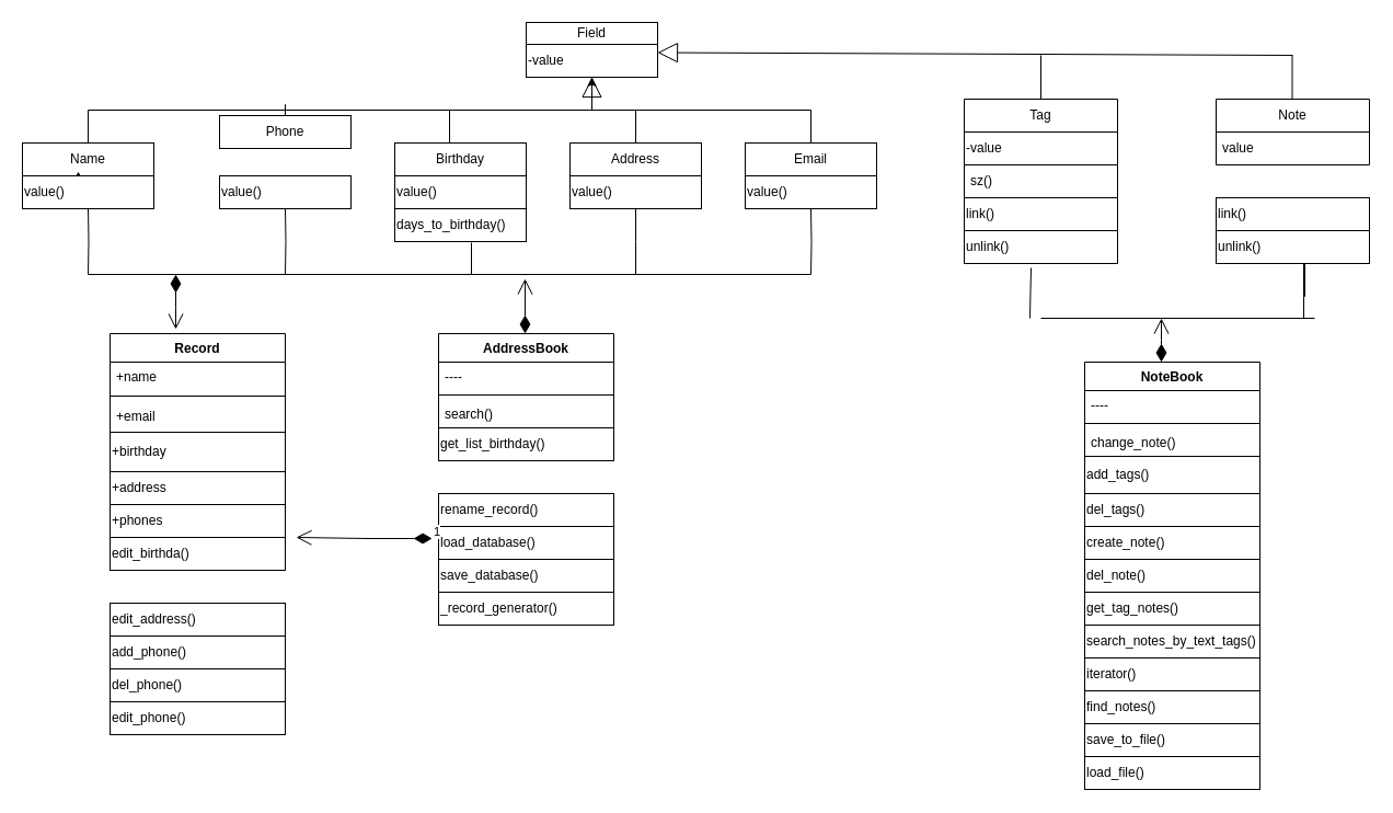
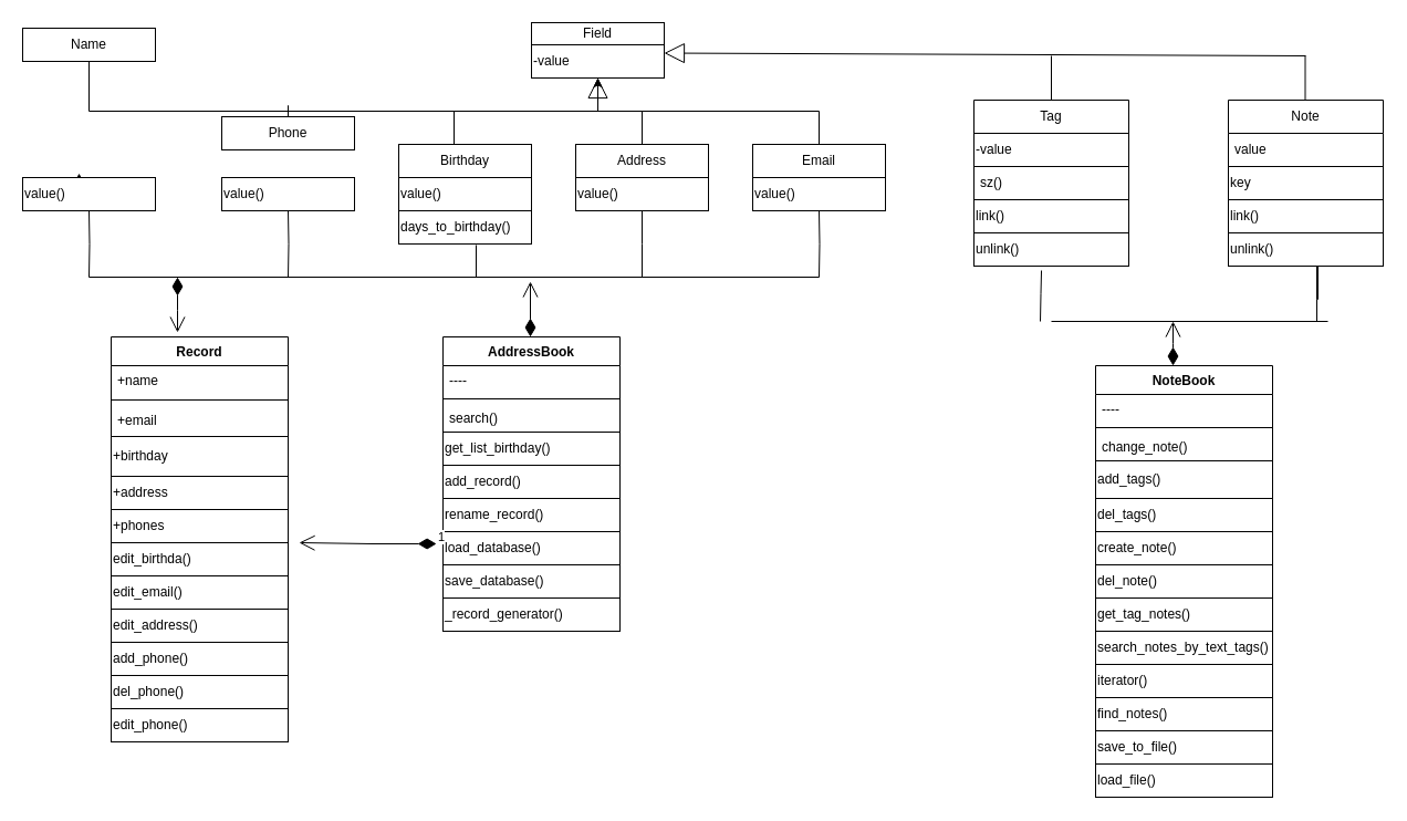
  <mxCell id="0" />
  <mxCell id="1" parent="0" />
  <mxCell id="2" value="Field" style="rounded=0;whiteSpace=wrap;html=1;" vertex="1" parent="1"><mxGeometry x="480" y="20" width="120" height="20" as="geometry" /></mxCell>
- <mxCell id="3" value="Name" style="rounded=0;whiteSpace=wrap;html=1;" vertex="1" parent="1"><mxGeometry x="20" y="130" width="120" height="30" as="geometry" /></mxCell>
+ <mxCell id="3" value="Name" style="rounded=0;whiteSpace=wrap;html=1;" vertex="1" parent="1"><mxGeometry x="20" y="25" width="120" height="30" as="geometry" /></mxCell>
  <mxCell id="4" style="edgeStyle=orthogonalEdgeStyle;rounded=0;orthogonalLoop=1;jettySize=auto;html=1;exitX=0.5;exitY=0;exitDx=0;exitDy=0;entryX=0.425;entryY=-0.133;entryDx=0;entryDy=0;entryPerimeter=0;" edge="1" parent="1" source="5" target="5"><mxGeometry relative="1" as="geometry" /></mxCell>
  <mxCell id="5" value="value()" style="rounded=0;whiteSpace=wrap;html=1;align=left;" vertex="1" parent="1"><mxGeometry x="20" y="160" width="120" height="30" as="geometry" /></mxCell>
  <mxCell id="6" value="Phone" style="rounded=0;whiteSpace=wrap;html=1;" vertex="1" parent="1"><mxGeometry x="200" y="105" width="120" height="30" as="geometry" /></mxCell>
  <mxCell id="7" value="value()" style="rounded=0;whiteSpace=wrap;html=1;align=left;" vertex="1" parent="1"><mxGeometry x="200" y="160" width="120" height="30" as="geometry" /></mxCell>
  <mxCell id="8" value="Birthday" style="rounded=0;whiteSpace=wrap;html=1;" vertex="1" parent="1"><mxGeometry x="360" y="130" width="120" height="30" as="geometry" /></mxCell>
  <mxCell id="9" value="value()" style="rounded=0;whiteSpace=wrap;html=1;align=left;" vertex="1" parent="1"><mxGeometry x="360" y="160" width="120" height="30" as="geometry" /></mxCell>
  <mxCell id="10" value="" style="edgeStyle=orthogonalEdgeStyle;rounded=0;orthogonalLoop=1;jettySize=auto;html=1;" edge="1" parent="1" source="11" target="12"><mxGeometry relative="1" as="geometry" /></mxCell>
  <mxCell id="11" value="Address" style="rounded=0;whiteSpace=wrap;html=1;" vertex="1" parent="1"><mxGeometry x="520" y="130" width="120" height="30" as="geometry" /></mxCell>
  <mxCell id="12" value="value()" style="whiteSpace=wrap;html=1;rounded=0;align=left;" vertex="1" parent="1"><mxGeometry x="520" y="160" width="120" height="30" as="geometry" /></mxCell>
  <mxCell id="13" value="Email" style="rounded=0;whiteSpace=wrap;html=1;" vertex="1" parent="1"><mxGeometry x="680" y="130" width="120" height="30" as="geometry" /></mxCell>
  <mxCell id="14" style="edgeStyle=orthogonalEdgeStyle;rounded=0;orthogonalLoop=1;jettySize=auto;html=1;exitX=0.5;exitY=1;exitDx=0;exitDy=0;" edge="1" parent="1"><mxGeometry relative="1" as="geometry"><mxPoint x="740" y="220" as="sourcePoint" /><mxPoint x="740" y="220" as="targetPoint" /></mxGeometry></mxCell>
  <mxCell id="15" style="edgeStyle=orthogonalEdgeStyle;rounded=0;orthogonalLoop=1;jettySize=auto;html=1;exitX=0.5;exitY=1;exitDx=0;exitDy=0;" edge="1" parent="1"><mxGeometry relative="1" as="geometry"><mxPoint x="740" y="220" as="sourcePoint" /><mxPoint x="740" y="220" as="targetPoint" /></mxGeometry></mxCell>
  <mxCell id="16" value="value()" style="rounded=0;whiteSpace=wrap;html=1;align=left;" vertex="1" parent="1"><mxGeometry x="680" y="160" width="120" height="30" as="geometry" /></mxCell>
  <mxCell id="17" value="" style="endArrow=none;html=1;rounded=0;" edge="1" parent="1"><mxGeometry width="50" height="50" relative="1" as="geometry"><mxPoint x="80" y="100" as="sourcePoint" /><mxPoint x="740" y="100" as="targetPoint" /><Array as="points" /></mxGeometry></mxCell>
  <mxCell id="18" value="-value" style="rounded=0;whiteSpace=wrap;html=1;align=left;" vertex="1" parent="1"><mxGeometry x="480" y="40" width="120" height="30" as="geometry" /></mxCell>
  <mxCell id="19" value="" style="endArrow=classic;html=1;rounded=0;" edge="1" parent="1"><mxGeometry width="50" height="50" relative="1" as="geometry"><mxPoint x="540" y="100" as="sourcePoint" /><mxPoint x="540" y="70" as="targetPoint" /><Array as="points" /></mxGeometry></mxCell>
  <mxCell id="20" value="days_to_birthday()" style="rounded=0;whiteSpace=wrap;html=1;align=left;" vertex="1" parent="1"><mxGeometry x="360" y="190" width="120" height="30" as="geometry" /></mxCell>
  <mxCell id="21" value="Tag" style="swimlane;fontStyle=0;childLayout=stackLayout;horizontal=1;startSize=30;horizontalStack=0;resizeParent=1;resizeParentMax=0;resizeLast=0;collapsible=1;marginBottom=0;whiteSpace=wrap;html=1;" vertex="1" parent="1"><mxGeometry x="880" y="90" width="140" height="90" as="geometry" /></mxCell>
  <mxCell id="22" value="-value" style="text;strokeColor=none;fillColor=none;align=left;verticalAlign=middle;spacingLeft=4;spacingRight=4;overflow=hidden;points=[[0,0.5],[1,0.5]];portConstraint=eastwest;rotatable=0;whiteSpace=wrap;html=1;" vertex="1" parent="21"><mxGeometry y="30" width="140" height="30" as="geometry" /></mxCell>
  <mxCell id="23" value="sz()" style="text;strokeColor=none;fillColor=none;align=left;verticalAlign=middle;spacingLeft=4;spacingRight=4;overflow=hidden;points=[[0,0.5],[1,0.5]];portConstraint=eastwest;rotatable=0;whiteSpace=wrap;html=1;" vertex="1" parent="21"><mxGeometry y="60" width="140" height="30" as="geometry" /></mxCell>
  <mxCell id="24" value="" style="endArrow=none;html=1;edgeStyle=orthogonalEdgeStyle;rounded=0;exitX=0.5;exitY=0;exitDx=0;exitDy=0;" edge="1" parent="21" source="21"><mxGeometry relative="1" as="geometry"><mxPoint x="-10" y="-0.5" as="sourcePoint" /><mxPoint x="70" y="-40" as="targetPoint" /></mxGeometry></mxCell>
  <mxCell id="25" value="Note" style="swimlane;fontStyle=0;childLayout=stackLayout;horizontal=1;startSize=30;horizontalStack=0;resizeParent=1;resizeParentMax=0;resizeLast=0;collapsible=1;marginBottom=0;whiteSpace=wrap;html=1;" vertex="1" parent="1"><mxGeometry x="1110" y="90" width="140" height="60" as="geometry" /></mxCell>
  <mxCell id="26" value="value" style="text;strokeColor=none;fillColor=none;align=left;verticalAlign=middle;spacingLeft=4;spacingRight=4;overflow=hidden;points=[[0,0.5],[1,0.5]];portConstraint=eastwest;rotatable=0;whiteSpace=wrap;html=1;" vertex="1" parent="25"><mxGeometry y="30" width="140" height="30" as="geometry" /></mxCell>
  <mxCell id="27" value="-value" style="rounded=0;whiteSpace=wrap;html=1;align=left;" vertex="1" parent="1"><mxGeometry x="880" y="120" width="140" height="30" as="geometry" /></mxCell>
  <mxCell id="28" value="link()" style="rounded=0;whiteSpace=wrap;html=1;align=left;" vertex="1" parent="1"><mxGeometry x="880" y="180" width="140" height="30" as="geometry" /></mxCell>
  <mxCell id="29" value="unlink()" style="rounded=0;whiteSpace=wrap;html=1;align=left;" vertex="1" parent="1"><mxGeometry x="880" y="210" width="140" height="30" as="geometry" /></mxCell>
+ <mxCell id="30" value="key" style="rounded=0;whiteSpace=wrap;html=1;align=left;" vertex="1" parent="1"><mxGeometry x="1110" y="150" width="140" height="30" as="geometry" /></mxCell>
  <mxCell id="31" value="link()" style="rounded=0;whiteSpace=wrap;html=1;align=left;" vertex="1" parent="1"><mxGeometry x="1110" y="180" width="140" height="30" as="geometry" /></mxCell>
  <mxCell id="32" value="unlink()" style="rounded=0;whiteSpace=wrap;html=1;align=left;" vertex="1" parent="1"><mxGeometry x="1110" y="210" width="140" height="30" as="geometry" /></mxCell>
  <mxCell id="33" value="" style="endArrow=block;endSize=16;endFill=0;html=1;rounded=0;entryX=0.5;entryY=1;entryDx=0;entryDy=0;" edge="1" parent="1" target="18"><mxGeometry width="160" relative="1" as="geometry"><mxPoint x="540" y="100" as="sourcePoint" /><mxPoint x="590" y="100" as="targetPoint" /></mxGeometry></mxCell>
  <mxCell id="34" value="" style="endArrow=block;endSize=16;endFill=0;html=1;rounded=0;entryX=1;entryY=0.25;entryDx=0;entryDy=0;" edge="1" parent="1" target="18"><mxGeometry width="160" relative="1" as="geometry"><mxPoint x="1180" y="50" as="sourcePoint" /><mxPoint x="630" y="50" as="targetPoint" /></mxGeometry></mxCell>
  <mxCell id="35" value="" style="endArrow=none;html=1;edgeStyle=orthogonalEdgeStyle;rounded=0;" edge="1" parent="1"><mxGeometry relative="1" as="geometry"><mxPoint x="1179.5" y="90" as="sourcePoint" /><mxPoint x="1179.5" y="50" as="targetPoint" /><Array as="points"><mxPoint x="1179.5" y="90" /></Array></mxGeometry></mxCell>
  <mxCell id="36" value="" style="endArrow=none;html=1;edgeStyle=orthogonalEdgeStyle;rounded=0;" edge="1" parent="1" source="3"><mxGeometry relative="1" as="geometry"><mxPoint x="80" y="-30" as="sourcePoint" /><mxPoint x="80" y="100" as="targetPoint" /></mxGeometry></mxCell>
  <mxCell id="37" value="" style="endArrow=none;html=1;edgeStyle=orthogonalEdgeStyle;rounded=0;" edge="1" parent="1" source="6"><mxGeometry relative="1" as="geometry"><mxPoint x="260" y="-30" as="sourcePoint" /><mxPoint x="260" y="100" as="targetPoint" /></mxGeometry></mxCell>
  <mxCell id="38" value="" style="endArrow=none;html=1;edgeStyle=orthogonalEdgeStyle;rounded=0;" edge="1" parent="1"><mxGeometry relative="1" as="geometry"><mxPoint x="410" y="130" as="sourcePoint" /><mxPoint x="410" y="100" as="targetPoint" /><Array as="points"><mxPoint x="410" y="130" /></Array></mxGeometry></mxCell>
  <mxCell id="39" value="" style="endArrow=none;html=1;edgeStyle=orthogonalEdgeStyle;rounded=0;exitX=0.5;exitY=0;exitDx=0;exitDy=0;" edge="1" parent="1" source="11"><mxGeometry relative="1" as="geometry"><mxPoint x="580" y="120" as="sourcePoint" /><mxPoint x="580" y="100" as="targetPoint" /><Array as="points" /></mxGeometry></mxCell>
  <mxCell id="40" value="" style="endArrow=none;html=1;edgeStyle=orthogonalEdgeStyle;rounded=0;" edge="1" parent="1"><mxGeometry relative="1" as="geometry"><mxPoint x="740" y="130" as="sourcePoint" /><mxPoint x="740" y="100" as="targetPoint" /></mxGeometry></mxCell>
  <mxCell id="41" value="Record" style="swimlane;fontStyle=1;align=center;verticalAlign=top;childLayout=stackLayout;horizontal=1;startSize=26;horizontalStack=0;resizeParent=1;resizeParentMax=0;resizeLast=0;collapsible=1;marginBottom=0;whiteSpace=wrap;html=1;" vertex="1" parent="1"><mxGeometry x="100" y="304" width="160" height="90" as="geometry" /></mxCell>
  <mxCell id="42" value="+name" style="text;strokeColor=none;fillColor=none;align=left;verticalAlign=top;spacingLeft=4;spacingRight=4;overflow=hidden;rotatable=0;points=[[0,0.5],[1,0.5]];portConstraint=eastwest;whiteSpace=wrap;html=1;" vertex="1" parent="41"><mxGeometry y="26" width="160" height="26" as="geometry" /></mxCell>
  <mxCell id="43" value="" style="line;strokeWidth=1;fillColor=none;align=left;verticalAlign=middle;spacingTop=-1;spacingLeft=3;spacingRight=3;rotatable=0;labelPosition=right;points=[];portConstraint=eastwest;strokeColor=inherit;" vertex="1" parent="41"><mxGeometry y="52" width="160" height="10" as="geometry" /></mxCell>
  <mxCell id="44" value="+email" style="text;strokeColor=none;fillColor=none;align=left;verticalAlign=top;spacingLeft=4;spacingRight=4;overflow=hidden;rotatable=0;points=[[0,0.5],[1,0.5]];portConstraint=eastwest;whiteSpace=wrap;html=1;" vertex="1" parent="41"><mxGeometry y="62" width="160" height="28" as="geometry" /></mxCell>
  <mxCell id="45" value="+birthday" style="html=1;whiteSpace=wrap;align=left;" vertex="1" parent="1"><mxGeometry x="100" y="394" width="160" height="36" as="geometry" /></mxCell>
  <mxCell id="46" value="+address" style="html=1;whiteSpace=wrap;align=left;" vertex="1" parent="1"><mxGeometry x="100" y="430" width="160" height="30" as="geometry" /></mxCell>
  <mxCell id="47" value="+phones" style="html=1;whiteSpace=wrap;align=left;" vertex="1" parent="1"><mxGeometry x="100" y="460" width="160" height="30" as="geometry" /></mxCell>
  <mxCell id="48" value="edit_birthda()" style="html=1;whiteSpace=wrap;align=left;" vertex="1" parent="1"><mxGeometry x="100" y="490" width="160" height="30" as="geometry" /></mxCell>
+ <mxCell id="49" value="edit_email()" style="html=1;whiteSpace=wrap;align=left;" vertex="1" parent="1"><mxGeometry x="100" y="520" width="160" height="30" as="geometry" /></mxCell>
  <mxCell id="50" value="edit_address()" style="html=1;whiteSpace=wrap;align=left;" vertex="1" parent="1"><mxGeometry x="100" y="550" width="160" height="30" as="geometry" /></mxCell>
  <mxCell id="51" value="add_phone()" style="html=1;whiteSpace=wrap;align=left;" vertex="1" parent="1"><mxGeometry x="100" y="580" width="160" height="30" as="geometry" /></mxCell>
  <mxCell id="52" value="del_phone()" style="html=1;whiteSpace=wrap;align=left;" vertex="1" parent="1"><mxGeometry x="100" y="610" width="160" height="30" as="geometry" /></mxCell>
  <mxCell id="53" value="edit_phone()" style="html=1;whiteSpace=wrap;align=left;" vertex="1" parent="1"><mxGeometry x="100" y="640" width="160" height="30" as="geometry" /></mxCell>
  <mxCell id="54" value="AddressBook" style="swimlane;fontStyle=1;align=center;verticalAlign=top;childLayout=stackLayout;horizontal=1;startSize=26;horizontalStack=0;resizeParent=1;resizeParentMax=0;resizeLast=0;collapsible=1;marginBottom=0;whiteSpace=wrap;html=1;" vertex="1" parent="1"><mxGeometry x="400" y="304" width="160" height="86" as="geometry" /></mxCell>
  <mxCell id="55" value="----" style="text;strokeColor=none;fillColor=none;align=left;verticalAlign=top;spacingLeft=4;spacingRight=4;overflow=hidden;rotatable=0;points=[[0,0.5],[1,0.5]];portConstraint=eastwest;whiteSpace=wrap;html=1;" vertex="1" parent="54"><mxGeometry y="26" width="160" height="26" as="geometry" /></mxCell>
  <mxCell id="56" value="" style="line;strokeWidth=1;fillColor=none;align=left;verticalAlign=middle;spacingTop=-1;spacingLeft=3;spacingRight=3;rotatable=0;labelPosition=right;points=[];portConstraint=eastwest;strokeColor=inherit;" vertex="1" parent="54"><mxGeometry y="52" width="160" height="8" as="geometry" /></mxCell>
  <mxCell id="57" value="search()" style="text;strokeColor=none;fillColor=none;align=left;verticalAlign=top;spacingLeft=4;spacingRight=4;overflow=hidden;rotatable=0;points=[[0,0.5],[1,0.5]];portConstraint=eastwest;whiteSpace=wrap;html=1;" vertex="1" parent="54"><mxGeometry y="60" width="160" height="26" as="geometry" /></mxCell>
  <mxCell id="58" value="get_list_birthday()" style="html=1;whiteSpace=wrap;align=left;" vertex="1" parent="1"><mxGeometry x="400" y="390" width="160" height="30" as="geometry" /></mxCell>
+ <mxCell id="59" value="add_record()" style="html=1;whiteSpace=wrap;align=left;" vertex="1" parent="1"><mxGeometry x="400" y="420" width="160" height="30" as="geometry" /></mxCell>
  <mxCell id="60" value="rename_record()" style="html=1;whiteSpace=wrap;align=left;" vertex="1" parent="1"><mxGeometry x="400" y="450" width="160" height="30" as="geometry" /></mxCell>
  <mxCell id="61" value="load_database()" style="html=1;whiteSpace=wrap;align=left;" vertex="1" parent="1"><mxGeometry x="400" y="480" width="160" height="30" as="geometry" /></mxCell>
  <mxCell id="62" value="save_database()" style="html=1;whiteSpace=wrap;align=left;" vertex="1" parent="1"><mxGeometry x="400" y="510" width="160" height="30" as="geometry" /></mxCell>
  <mxCell id="63" value="NoteBook" style="swimlane;fontStyle=1;align=center;verticalAlign=top;childLayout=stackLayout;horizontal=1;startSize=26;horizontalStack=0;resizeParent=1;resizeParentMax=0;resizeLast=0;collapsible=1;marginBottom=0;whiteSpace=wrap;html=1;" vertex="1" parent="1"><mxGeometry x="990" y="330" width="160" height="120" as="geometry" /></mxCell>
  <mxCell id="64" value="----" style="text;strokeColor=none;fillColor=none;align=left;verticalAlign=top;spacingLeft=4;spacingRight=4;overflow=hidden;rotatable=0;points=[[0,0.5],[1,0.5]];portConstraint=eastwest;whiteSpace=wrap;html=1;" vertex="1" parent="63"><mxGeometry y="26" width="160" height="26" as="geometry" /></mxCell>
  <mxCell id="65" value="" style="line;strokeWidth=1;fillColor=none;align=left;verticalAlign=middle;spacingTop=-1;spacingLeft=3;spacingRight=3;rotatable=0;labelPosition=right;points=[];portConstraint=eastwest;strokeColor=inherit;" vertex="1" parent="63"><mxGeometry y="52" width="160" height="8" as="geometry" /></mxCell>
  <mxCell id="66" value="change_note()" style="text;strokeColor=none;fillColor=none;align=left;verticalAlign=top;spacingLeft=4;spacingRight=4;overflow=hidden;rotatable=0;points=[[0,0.5],[1,0.5]];portConstraint=eastwest;whiteSpace=wrap;html=1;" vertex="1" parent="63"><mxGeometry y="60" width="160" height="26" as="geometry" /></mxCell>
  <mxCell id="67" value="add_tags()" style="html=1;whiteSpace=wrap;align=left;" vertex="1" parent="63"><mxGeometry y="86" width="160" height="34" as="geometry" /></mxCell>
  <mxCell id="68" value="del_tags()" style="html=1;whiteSpace=wrap;align=left;" vertex="1" parent="1"><mxGeometry x="990" y="450" width="160" height="30" as="geometry" /></mxCell>
  <mxCell id="69" value="create_note()" style="html=1;whiteSpace=wrap;align=left;" vertex="1" parent="1"><mxGeometry x="990" y="480" width="160" height="30" as="geometry" /></mxCell>
  <mxCell id="70" value="del_note()" style="html=1;whiteSpace=wrap;align=left;" vertex="1" parent="1"><mxGeometry x="990" y="510" width="160" height="30" as="geometry" /></mxCell>
  <mxCell id="71" value="get_tag_notes()" style="html=1;whiteSpace=wrap;align=left;" vertex="1" parent="1"><mxGeometry x="990" y="540" width="160" height="30" as="geometry" /></mxCell>
  <mxCell id="72" value="search_notes_by_text_tags()" style="html=1;whiteSpace=wrap;align=left;" vertex="1" parent="1"><mxGeometry x="990" y="570" width="160" height="30" as="geometry" /></mxCell>
  <mxCell id="73" value="iterator()" style="html=1;whiteSpace=wrap;align=left;" vertex="1" parent="1"><mxGeometry x="990" y="600" width="160" height="30" as="geometry" /></mxCell>
  <mxCell id="74" value="find_notes()" style="html=1;whiteSpace=wrap;align=left;" vertex="1" parent="1"><mxGeometry x="990" y="630" width="160" height="30" as="geometry" /></mxCell>
  <mxCell id="75" value="save_to_file()" style="html=1;whiteSpace=wrap;align=left;" vertex="1" parent="1"><mxGeometry x="990" y="660" width="160" height="30" as="geometry" /></mxCell>
  <mxCell id="76" value="load_file()" style="html=1;whiteSpace=wrap;align=left;" vertex="1" parent="1"><mxGeometry x="990" y="690" width="160" height="30" as="geometry" /></mxCell>
  <mxCell id="77" value="_record_generator()" style="html=1;whiteSpace=wrap;align=left;" vertex="1" parent="1"><mxGeometry x="400" y="540" width="160" height="30" as="geometry" /></mxCell>
  <mxCell id="78" value="" style="endArrow=open;html=1;endSize=12;startArrow=diamondThin;startSize=14;startFill=1;edgeStyle=orthogonalEdgeStyle;align=left;verticalAlign=bottom;rounded=0;" edge="1" parent="1"><mxGeometry x="-1" y="3" relative="1" as="geometry"><mxPoint x="479" y="304" as="sourcePoint" /><mxPoint x="479" y="254" as="targetPoint" /></mxGeometry></mxCell>
  <mxCell id="79" value="" style="endArrow=none;html=1;edgeStyle=orthogonalEdgeStyle;rounded=0;" edge="1" parent="1"><mxGeometry relative="1" as="geometry"><mxPoint x="80" y="250" as="sourcePoint" /><mxPoint x="740" y="250" as="targetPoint" /></mxGeometry></mxCell>
  <mxCell id="80" value="" style="endArrow=none;html=1;edgeStyle=orthogonalEdgeStyle;rounded=0;entryX=0.5;entryY=1;entryDx=0;entryDy=0;" edge="1" parent="1" target="16"><mxGeometry relative="1" as="geometry"><mxPoint x="740" y="250" as="sourcePoint" /><mxPoint x="820" y="250" as="targetPoint" /></mxGeometry></mxCell>
  <mxCell id="81" value="" style="endArrow=none;html=1;edgeStyle=orthogonalEdgeStyle;rounded=0;entryX=0.5;entryY=1;entryDx=0;entryDy=0;" edge="1" parent="1" target="5"><mxGeometry relative="1" as="geometry"><mxPoint x="80" y="250" as="sourcePoint" /><mxPoint y="230" as="targetPoint" x="140" /></mxGeometry></mxCell>
  <mxCell id="82" value="" style="endArrow=none;html=1;edgeStyle=orthogonalEdgeStyle;rounded=0;entryX=0.5;entryY=1;entryDx=0;entryDy=0;" edge="1" parent="1" target="7"><mxGeometry relative="1" as="geometry"><mxPoint x="260" y="250" as="sourcePoint" /><mxPoint x="310" y="230" as="targetPoint" /></mxGeometry></mxCell>
  <mxCell id="83" value="" style="endArrow=none;html=1;edgeStyle=orthogonalEdgeStyle;rounded=0;exitX=0.5;exitY=1;exitDx=0;exitDy=0;" edge="1" parent="1" source="12"><mxGeometry relative="1" as="geometry"><mxPoint x="530" y="220" as="sourcePoint" /><mxPoint x="580" y="250" as="targetPoint" /></mxGeometry></mxCell>
  <mxCell id="84" value="" style="endArrow=none;html=1;edgeStyle=orthogonalEdgeStyle;rounded=0;" edge="1" parent="1"><mxGeometry relative="1" as="geometry"><mxPoint x="430" y="221" as="sourcePoint" /><mxPoint x="430" y="250" as="targetPoint" /></mxGeometry></mxCell>
  <mxCell id="85" value="1" style="endArrow=open;html=1;endSize=12;startArrow=diamondThin;startSize=14;startFill=1;edgeStyle=orthogonalEdgeStyle;align=left;verticalAlign=bottom;rounded=0;exitX=-0.037;exitY=0.367;exitDx=0;exitDy=0;exitPerimeter=0;" edge="1" parent="1" source="61"><mxGeometry x="-1" y="3" relative="1" as="geometry"><mxPoint x="300" y="610" as="sourcePoint" /><mxPoint x="270" y="490" as="targetPoint" /></mxGeometry></mxCell>
  <mxCell id="86" value="" style="endArrow=open;html=1;endSize=12;startArrow=diamondThin;startSize=14;startFill=1;edgeStyle=orthogonalEdgeStyle;align=left;verticalAlign=bottom;rounded=0;" edge="1" parent="1"><mxGeometry x="-1" y="3" relative="1" as="geometry"><mxPoint x="160" y="250" as="sourcePoint" /><mxPoint x="160" y="300" as="targetPoint" /><Array as="points"><mxPoint x="160" y="280" /><mxPoint x="160" y="280" /></Array></mxGeometry></mxCell>
  <mxCell id="87" value="" style="endArrow=open;html=1;endSize=12;startArrow=diamondThin;startSize=14;startFill=1;edgeStyle=orthogonalEdgeStyle;align=left;verticalAlign=bottom;rounded=0;" edge="1" parent="1"><mxGeometry x="-1" y="3" relative="1" as="geometry"><mxPoint x="1060" y="330" as="sourcePoint" /><mxPoint x="1060" y="290" as="targetPoint" /><Array as="points"><mxPoint x="1060" y="310" /><mxPoint x="1060" y="310" /></Array></mxGeometry></mxCell>
  <mxCell id="88" value="" style="endArrow=none;html=1;edgeStyle=orthogonalEdgeStyle;rounded=0;" edge="1" parent="1"><mxGeometry relative="1" as="geometry"><mxPoint x="950" y="290" as="sourcePoint" /><mxPoint x="1200" y="290" as="targetPoint" /></mxGeometry></mxCell>
  <mxCell id="89" value="" style="endArrow=none;html=1;edgeStyle=orthogonalEdgeStyle;rounded=0;entryX=0.436;entryY=1.133;entryDx=0;entryDy=0;entryPerimeter=0;" edge="1" parent="1" target="29"><mxGeometry relative="1" as="geometry"><mxPoint x="940" y="290" as="sourcePoint" /><mxPoint x="920" y="280" as="targetPoint" /></mxGeometry></mxCell>
  <mxCell id="90" value="" style="endArrow=none;html=1;edgeStyle=orthogonalEdgeStyle;rounded=0;" edge="1" parent="1"><mxGeometry relative="1" as="geometry"><mxPoint x="1180" y="280" as="sourcePoint" /><mxPoint x="1180" y="280" as="targetPoint" /><Array as="points"><mxPoint x="1180" y="280" /><mxPoint x="1180" y="280" /></Array></mxGeometry></mxCell>
  <mxCell id="91" value="parent" style="edgeLabel;resizable=0;html=1;align=left;verticalAlign=bottom;" connectable="0" vertex="1" parent="90"><mxGeometry x="-1" relative="1" as="geometry" /></mxCell>
  <mxCell id="92" value="child" style="edgeLabel;resizable=0;html=1;align=right;verticalAlign=bottom;" connectable="0" vertex="1" parent="90"><mxGeometry x="1" relative="1" as="geometry" /></mxCell>
  <mxCell id="93" value="" style="endArrow=none;html=1;edgeStyle=orthogonalEdgeStyle;rounded=0;" edge="1" parent="1"><mxGeometry relative="1" as="geometry"><mxPoint x="1190" y="270" as="sourcePoint" /><mxPoint x="1190" y="290" as="targetPoint" /><Array as="points"><mxPoint x="1190" y="270" /><mxPoint x="1190" y="240" /><mxPoint x="1191" y="240" /><mxPoint x="1191" y="270" /><mxPoint x="1190" y="270" /></Array></mxGeometry></mxCell>
